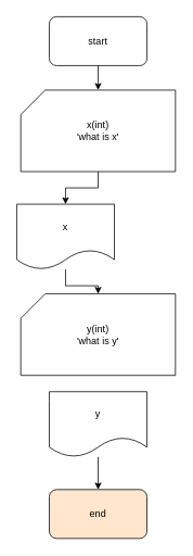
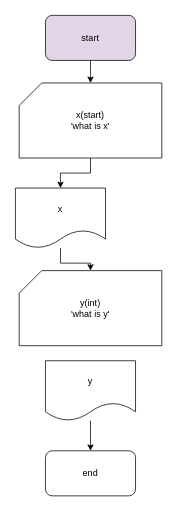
  <mxCell id="0" />
  <mxCell id="1" parent="0" />
- <mxCell id="2" value="end" style="rounded=1;whiteSpace=wrap;html=1;fillColor=#ffe6cc;" vertex="1" parent="1"><mxGeometry x="60" y="600" width="120" height="60" as="geometry" /></mxCell>
- <mxCell id="3" value="start" style="rounded=1;whiteSpace=wrap;html=1;" vertex="1" parent="1"><mxGeometry x="60" y="20" width="120" height="60" as="geometry" /></mxCell>
+ <mxCell id="2" value="end" style="rounded=1;whiteSpace=wrap;html=1;" vertex="1" parent="1"><mxGeometry x="60" y="600" width="120" height="60" as="geometry" /></mxCell>
+ <mxCell id="3" value="start" style="rounded=1;whiteSpace=wrap;html=1;fillColor=#e1d5e7;" vertex="1" parent="1"><mxGeometry x="60" y="20" width="120" height="60" as="geometry" /></mxCell>
  <mxCell id="4" value="" style="edgeStyle=orthogonalEdgeStyle;rounded=0;orthogonalLoop=1;jettySize=auto;html=1;" edge="1" parent="1" source="5" target="2"><mxGeometry relative="1" as="geometry" /></mxCell>
  <mxCell id="5" value="y" style="shape=document;whiteSpace=wrap;html=1;boundedLbl=1;" vertex="1" parent="1"><mxGeometry x="60" y="480" width="120" height="80" as="geometry" /></mxCell>
  <mxCell id="6" value="" style="edgeStyle=orthogonalEdgeStyle;rounded=0;orthogonalLoop=1;jettySize=auto;html=1;" edge="1" parent="1" source="3"><mxGeometry relative="1" as="geometry"><mxPoint x="120" y="100" as="sourcePoint" /><mxPoint x="120" y="110" as="targetPoint" /></mxGeometry></mxCell>
  <mxCell id="7" value="" style="edgeStyle=orthogonalEdgeStyle;rounded=0;orthogonalLoop=1;jettySize=auto;html=1;" edge="1" parent="1" source="8" target="10"><mxGeometry relative="1" as="geometry" /></mxCell>
- <mxCell id="8" value="x(int)&lt;div&gt;'what is x'&lt;/div&gt;" style="shape=card;whiteSpace=wrap;html=1;" vertex="1" parent="1"><mxGeometry x="25" y="110" width="190" height="100" as="geometry" /></mxCell>
+ <mxCell id="8" value="x(start)&lt;div&gt;'what is x'&lt;/div&gt;" style="shape=card;whiteSpace=wrap;html=1;" vertex="1" parent="1"><mxGeometry x="25" y="110" width="190" height="100" as="geometry" /></mxCell>
  <mxCell id="9" value="" style="edgeStyle=orthogonalEdgeStyle;rounded=0;orthogonalLoop=1;jettySize=auto;html=1;" edge="1" parent="1" source="10" target="11"><mxGeometry relative="1" as="geometry" /></mxCell>
  <mxCell id="10" value="x" style="shape=document;whiteSpace=wrap;html=1;boundedLbl=1;" vertex="1" parent="1"><mxGeometry x="20" y="250" width="120" height="80" as="geometry" /></mxCell>
  <mxCell id="11" value="y(int)&lt;div&gt;'what is y'&lt;/div&gt;" style="shape=card;whiteSpace=wrap;html=1;" vertex="1" parent="1"><mxGeometry x="25" y="360" width="190" height="100" as="geometry" /></mxCell>
